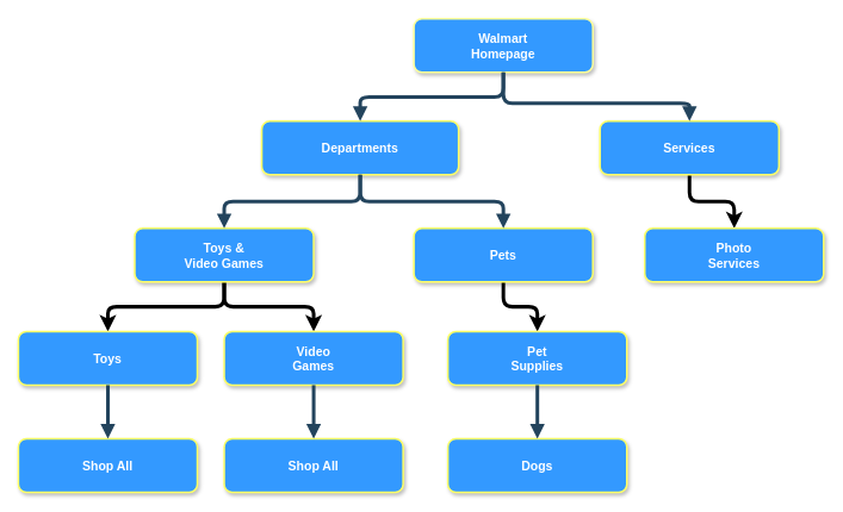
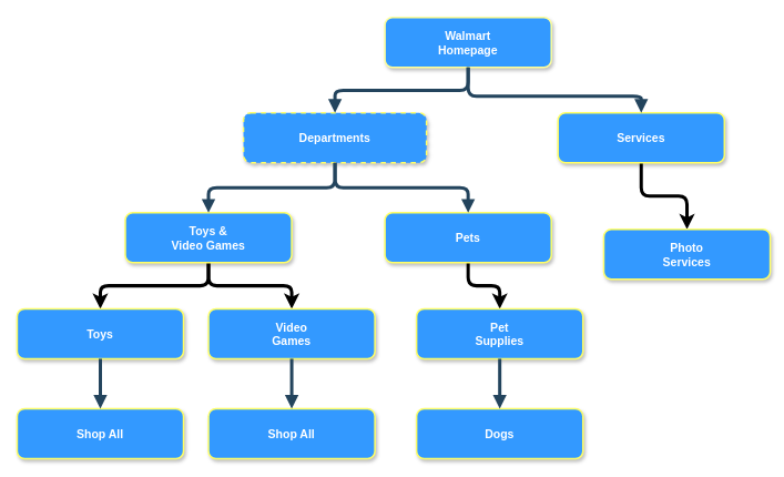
  <mxCell id="0" />
  <mxCell id="1" parent="0" />
  <mxCell id="2" value="Walmart&#10;Homepage" style="rounded=1;shadow=1;fontStyle=1;fontSize=14;labelBackgroundColor=none;labelBorderColor=none;fillColor=#3399FF;fontColor=#FFFFFF;strokeWidth=2;strokeColor=#FFFF99;" parent="1" vertex="1"><mxGeometry x="462" y="20.5" width="200" height="60" as="geometry" /></mxCell>
- <mxCell id="3" value="Departments" style="rounded=1;fillColor=#3399FF;strokeColor=#FFFF66;shadow=1;gradientColor=none;fontStyle=1;fontColor=#FFFFFF;fontSize=14;strokeWidth=2;" parent="1" vertex="1"><mxGeometry x="292" y="135" width="220" height="60" as="geometry" /></mxCell>
+ <mxCell id="3" value="Departments" style="rounded=1;fillColor=#3399FF;strokeColor=#FFFF66;shadow=1;gradientColor=none;fontStyle=1;fontColor=#FFFFFF;fontSize=14;strokeWidth=2;dashed=1;" parent="1" vertex="1"><mxGeometry x="292" y="135" width="220" height="60" as="geometry" /></mxCell>
  <mxCell id="4" style="edgeStyle=orthogonalEdgeStyle;rounded=1;orthogonalLoop=1;jettySize=auto;html=1;entryX=0.5;entryY=0;entryDx=0;entryDy=0;fontColor=#FFFFFF;strokeWidth=4;" edge="1" parent="1" source="6" target="11"><mxGeometry relative="1" as="geometry" /></mxCell>
  <mxCell id="5" style="edgeStyle=orthogonalEdgeStyle;rounded=1;orthogonalLoop=1;jettySize=auto;html=1;strokeWidth=4;fontColor=#FFFFFF;" edge="1" parent="1" source="6" target="13"><mxGeometry relative="1" as="geometry" /></mxCell>
  <mxCell id="6" value="Toys &amp;&#10;Video Games" style="rounded=1;fillColor=#3399FF;strokeColor=#FFFF66;shadow=1;gradientColor=none;fontStyle=1;fontColor=#FFFFFF;fontSize=14;strokeWidth=2;" parent="1" vertex="1"><mxGeometry x="150" y="255" width="200" height="60" as="geometry" /></mxCell>
  <mxCell id="7" style="edgeStyle=orthogonalEdgeStyle;rounded=1;orthogonalLoop=1;jettySize=auto;html=1;entryX=0.5;entryY=0;entryDx=0;entryDy=0;strokeWidth=4;fontColor=#FFFFFF;" edge="1" parent="1" source="8" target="15"><mxGeometry relative="1" as="geometry" /></mxCell>
  <mxCell id="8" value="Pets" style="rounded=1;fillColor=#3399FF;strokeColor=#FFFF66;shadow=1;gradientColor=none;fontStyle=1;fontColor=#FFFFFF;fontSize=14;strokeWidth=2;" parent="1" vertex="1"><mxGeometry x="462" y="255" width="200" height="60" as="geometry" /></mxCell>
  <mxCell id="9" style="edgeStyle=orthogonalEdgeStyle;rounded=1;orthogonalLoop=1;jettySize=auto;html=1;entryX=0.5;entryY=0;entryDx=0;entryDy=0;strokeWidth=4;fontColor=#FFFFFF;" edge="1" parent="1" source="10" target="17"><mxGeometry relative="1" as="geometry" /></mxCell>
  <mxCell id="10" value="Services" style="rounded=1;fillColor=#3399FF;strokeColor=#FFFF66;shadow=1;gradientColor=none;fontStyle=1;fontColor=#FFFFFF;fontSize=14;strokeWidth=2;" parent="1" vertex="1"><mxGeometry x="670" y="135" width="200" height="60" as="geometry" /></mxCell>
  <mxCell id="11" value="Toys" style="rounded=1;fillColor=#3399FF;strokeColor=#FFFF66;shadow=1;gradientColor=none;fontStyle=1;fontColor=#FFFFFF;fontSize=14;strokeWidth=2;" parent="1" vertex="1"><mxGeometry x="20" y="370.5" width="200" height="60" as="geometry" /></mxCell>
  <mxCell id="12" value="Shop All" style="rounded=1;fillColor=#3399FF;strokeColor=#FFFF66;shadow=1;gradientColor=none;fontStyle=1;fontColor=#FFFFFF;fontSize=14;strokeWidth=2;" parent="1" vertex="1"><mxGeometry x="20" y="490.5" width="200" height="60" as="geometry" /></mxCell>
  <mxCell id="13" value="Video&#10;Games" style="rounded=1;fillColor=#3399FF;strokeColor=#FFFF66;shadow=1;gradientColor=none;fontStyle=1;fontColor=#FFFFFF;fontSize=14;strokeWidth=2;" parent="1" vertex="1"><mxGeometry x="250" y="370.5" width="200" height="60" as="geometry" /></mxCell>
  <mxCell id="14" value="Shop All" style="rounded=1;fillColor=#3399FF;strokeColor=#FFFF66;shadow=1;gradientColor=none;fontStyle=1;fontColor=#FFFFFF;fontSize=14;strokeWidth=2;" parent="1" vertex="1"><mxGeometry x="250" y="490.5" width="200" height="60" as="geometry" /></mxCell>
  <mxCell id="15" value="Pet&#10;Supplies" style="rounded=1;fillColor=#3399FF;strokeColor=#FFFF66;shadow=1;gradientColor=none;fontStyle=1;fontColor=#FFFFFF;fontSize=14;strokeWidth=2;" parent="1" vertex="1"><mxGeometry x="500" y="370.5" width="200" height="60" as="geometry" /></mxCell>
  <mxCell id="16" value="Dogs" style="rounded=1;fillColor=#3399FF;strokeColor=#FFFF66;shadow=1;gradientColor=none;fontStyle=1;fontColor=#FFFFFF;fontSize=14;strokeWidth=2;" parent="1" vertex="1"><mxGeometry x="500" y="490.5" width="200" height="60" as="geometry" /></mxCell>
- <mxCell id="17" value="Photo&#10;Services" style="rounded=1;fillColor=#3399FF;strokeColor=#FFFF66;shadow=1;gradientColor=none;fontStyle=1;fontColor=#FFFFFF;fontSize=14;strokeWidth=2;" parent="1" vertex="1"><mxGeometry x="720" y="255" width="200" height="60" as="geometry" /></mxCell>
+ <mxCell id="17" value="Photo&#10;Services" style="rounded=1;fillColor=#3399FF;strokeColor=#FFFF66;shadow=1;gradientColor=none;fontStyle=1;fontColor=#FFFFFF;fontSize=14;strokeWidth=2;" parent="1" vertex="1"><mxGeometry x="725" y="275" width="200" height="60" as="geometry" /></mxCell>
  <mxCell id="18" value="" style="edgeStyle=elbowEdgeStyle;elbow=vertical;strokeWidth=4;endArrow=block;endFill=1;fontStyle=1;strokeColor=#23445D;" parent="1" source="2" target="3" edge="1"><mxGeometry x="22" y="165.5" width="100" height="100" as="geometry"><mxPoint x="-188" y="80.5" as="sourcePoint" /><mxPoint x="-88" y="-19.5" as="targetPoint" /></mxGeometry></mxCell>
  <mxCell id="19" value="" style="edgeStyle=elbowEdgeStyle;elbow=vertical;strokeWidth=4;endArrow=block;endFill=1;fontStyle=1;strokeColor=#23445D;" parent="1" source="3" target="6" edge="1"><mxGeometry x="22" y="165.5" width="100" height="100" as="geometry"><mxPoint x="-188" y="80.5" as="sourcePoint" /><mxPoint x="-88" y="-19.5" as="targetPoint" /></mxGeometry></mxCell>
  <mxCell id="20" value="" style="edgeStyle=elbowEdgeStyle;elbow=vertical;strokeWidth=4;endArrow=block;endFill=1;fontStyle=1;strokeColor=#23445D;" parent="1" source="3" target="8" edge="1"><mxGeometry x="22" y="165.5" width="100" height="100" as="geometry"><mxPoint x="-188" y="80.5" as="sourcePoint" /><mxPoint x="-88" y="-19.5" as="targetPoint" /></mxGeometry></mxCell>
  <mxCell id="21" value="" style="edgeStyle=elbowEdgeStyle;elbow=vertical;strokeWidth=4;endArrow=block;endFill=1;fontStyle=1;strokeColor=#23445D;" parent="1" source="2" target="10" edge="1"><mxGeometry x="22" y="165.5" width="100" height="100" as="geometry"><mxPoint x="-188" y="80.5" as="sourcePoint" /><mxPoint x="-88" y="-19.5" as="targetPoint" /><Array as="points"><mxPoint x="770" y="115" /><mxPoint x="852" y="110.5" /></Array></mxGeometry></mxCell>
  <mxCell id="22" value="" style="edgeStyle=elbowEdgeStyle;elbow=vertical;strokeWidth=4;endArrow=block;endFill=1;fontStyle=1;strokeColor=#23445D;" parent="1" source="11" target="12" edge="1"><mxGeometry x="62" y="165.5" width="100" height="100" as="geometry"><mxPoint x="-148" y="80.5" as="sourcePoint" /><mxPoint x="-48" y="-19.5" as="targetPoint" /></mxGeometry></mxCell>
  <mxCell id="23" value="" style="edgeStyle=elbowEdgeStyle;elbow=vertical;strokeWidth=4;endArrow=block;endFill=1;fontStyle=1;strokeColor=#23445D;" parent="1" source="13" target="14" edge="1"><mxGeometry x="62" y="165.5" width="100" height="100" as="geometry"><mxPoint x="-148" y="80.5" as="sourcePoint" /><mxPoint x="-48" y="-19.5" as="targetPoint" /></mxGeometry></mxCell>
  <mxCell id="24" value="" style="edgeStyle=elbowEdgeStyle;elbow=vertical;strokeWidth=4;endArrow=block;endFill=1;fontStyle=1;strokeColor=#23445D;" parent="1" source="15" target="16" edge="1"><mxGeometry x="72" y="165.5" width="100" height="100" as="geometry"><mxPoint x="-138" y="80.5" as="sourcePoint" /><mxPoint x="-38" y="-19.5" as="targetPoint" /></mxGeometry></mxCell>
